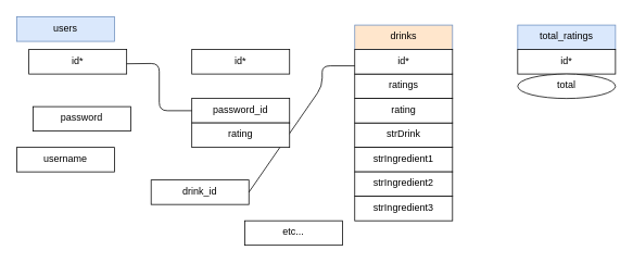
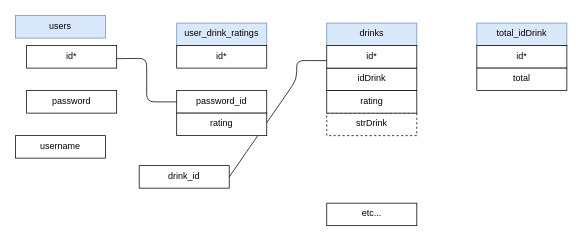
  <mxCell id="0" />
  <mxCell id="1" parent="0" />
- <mxCell id="2" value="drinks" style="rounded=0;whiteSpace=wrap;html=1;verticalAlign=top;fillColor=#ffe6cc;strokeColor=#6c8ebf;fontColor=#000000;" parent="1" vertex="1"><mxGeometry x="435" y="30" width="120" height="30" as="geometry" /></mxCell>
- <mxCell id="3" value="ratings" style="rounded=0;whiteSpace=wrap;html=1;verticalAlign=top;" parent="1" vertex="1"><mxGeometry x="435" y="90" width="120" height="30" as="geometry" /></mxCell>
+ <mxCell id="2" value="drinks" style="rounded=0;whiteSpace=wrap;html=1;verticalAlign=top;fillColor=#dae8fc;strokeColor=#6c8ebf;fontColor=#000000;" parent="1" vertex="1"><mxGeometry x="435" y="30" width="120" height="30" as="geometry" /></mxCell>
+ <mxCell id="3" value="idDrink" style="rounded=0;whiteSpace=wrap;html=1;verticalAlign=top;" parent="1" vertex="1"><mxGeometry x="435" y="90" width="120" height="30" as="geometry" /></mxCell>
  <mxCell id="4" value="id*" style="rounded=0;whiteSpace=wrap;html=1;verticalAlign=top;" parent="1" vertex="1"><mxGeometry x="435" y="60" width="120" height="30" as="geometry" /></mxCell>
- <mxCell id="5" value="strDrink" style="rounded=0;whiteSpace=wrap;html=1;verticalAlign=top;" parent="1" vertex="1"><mxGeometry x="435" y="150" width="120" height="30" as="geometry" /></mxCell>
- <mxCell id="6" value="strIngredient1" style="rounded=0;whiteSpace=wrap;html=1;verticalAlign=top;" parent="1" vertex="1"><mxGeometry x="435" y="180" width="120" height="30" as="geometry" /></mxCell>
- <mxCell id="7" value="strIngredient2" style="rounded=0;whiteSpace=wrap;html=1;verticalAlign=top;" parent="1" vertex="1"><mxGeometry x="435" y="210" width="120" height="30" as="geometry" /></mxCell>
- <mxCell id="8" value="strIngredient3" style="rounded=0;whiteSpace=wrap;html=1;verticalAlign=top;" parent="1" vertex="1"><mxGeometry x="435" y="240" width="120" height="30" as="geometry" /></mxCell>
- <mxCell id="9" value="etc..." style="rounded=0;whiteSpace=wrap;html=1;verticalAlign=top;" parent="1" vertex="1"><mxGeometry x="300" y="270" width="120" height="30" as="geometry" /></mxCell>
+ <mxCell id="5" value="strDrink" style="rounded=0;whiteSpace=wrap;html=1;verticalAlign=top;dashed=1;" parent="1" vertex="1"><mxGeometry x="435" y="150" width="120" height="30" as="geometry" /></mxCell>
+ <mxCell id="9" value="etc..." style="rounded=0;whiteSpace=wrap;html=1;verticalAlign=top;" parent="1" vertex="1"><mxGeometry x="435" y="270" width="120" height="30" as="geometry" /></mxCell>
  <mxCell id="10" value="password_id" style="rounded=0;whiteSpace=wrap;html=1;verticalAlign=top;" parent="1" vertex="1"><mxGeometry x="235" y="120" width="120" height="30" as="geometry" /></mxCell>
  <mxCell id="11" value="users" style="rounded=0;whiteSpace=wrap;html=1;verticalAlign=top;fillColor=#dae8fc;strokeColor=#6c8ebf;fontColor=#000000;" parent="1" vertex="1"><mxGeometry x="20" y="20" width="120" height="30" as="geometry" /></mxCell>
  <mxCell id="12" value="username" style="rounded=0;whiteSpace=wrap;html=1;verticalAlign=top;" parent="1" vertex="1"><mxGeometry x="20" y="180" width="120" height="30" as="geometry" /></mxCell>
  <mxCell id="13" value="id*" style="rounded=0;whiteSpace=wrap;html=1;verticalAlign=top;" parent="1" vertex="1"><mxGeometry x="35" y="60" width="120" height="30" as="geometry" /></mxCell>
+ <mxCell id="14" value="user_drink_ratings" style="rounded=0;whiteSpace=wrap;html=1;verticalAlign=top;fillColor=#dae8fc;strokeColor=#6c8ebf;fontColor=#000000;" parent="1" vertex="1"><mxGeometry x="235" y="30" width="120" height="30" as="geometry" /></mxCell>
  <mxCell id="15" value="drink_id" style="rounded=0;whiteSpace=wrap;html=1;verticalAlign=top;" parent="1" vertex="1"><mxGeometry x="185" y="220" width="120" height="30" as="geometry" /></mxCell>
  <mxCell id="16" value="id*" style="rounded=0;whiteSpace=wrap;html=1;verticalAlign=top;" parent="1" vertex="1"><mxGeometry x="235" y="60" width="120" height="30" as="geometry" /></mxCell>
  <mxCell id="17" value="" style="endArrow=none;html=1;fontColor=#000000;exitX=1;exitY=0.5;exitDx=0;exitDy=0;" parent="1" source="15" edge="1"><mxGeometry width="50" height="50" relative="1" as="geometry"><mxPoint x="375" y="90" as="sourcePoint" /><mxPoint x="435" y="80" as="targetPoint" /><Array as="points"><mxPoint x="395" y="105" /><mxPoint x="395" y="80" /></Array></mxGeometry></mxCell>
  <mxCell id="18" value="" style="endArrow=none;html=1;fontColor=#000000;entryX=0;entryY=0.5;entryDx=0;entryDy=0;exitX=1;exitY=0.137;exitDx=0;exitDy=0;exitPerimeter=0;" parent="1" target="10" edge="1"><mxGeometry width="50" height="50" relative="1" as="geometry"><mxPoint x="155" y="77.44" as="sourcePoint" /><mxPoint x="235" y="106" as="targetPoint" /><Array as="points"><mxPoint x="195" y="77" /><mxPoint x="195" y="135" /></Array></mxGeometry></mxCell>
  <mxCell id="19" value="rating" style="rounded=0;whiteSpace=wrap;html=1;verticalAlign=top;" parent="1" vertex="1"><mxGeometry x="435" y="120" width="120" height="30" as="geometry" /></mxCell>
  <mxCell id="20" value="rating" style="rounded=0;whiteSpace=wrap;html=1;verticalAlign=top;" parent="1" vertex="1"><mxGeometry x="235" y="150" width="120" height="30" as="geometry" /></mxCell>
- <mxCell id="21" value="total_ratings" style="rounded=0;whiteSpace=wrap;html=1;verticalAlign=top;fillColor=#dae8fc;strokeColor=#6c8ebf;fontColor=#000000;" parent="1" vertex="1"><mxGeometry x="635" y="30" width="120" height="30" as="geometry" /></mxCell>
+ <mxCell id="21" value="total_idDrink" style="rounded=0;whiteSpace=wrap;html=1;verticalAlign=top;fillColor=#dae8fc;strokeColor=#6c8ebf;fontColor=#000000;" parent="1" vertex="1"><mxGeometry x="635" y="30" width="120" height="30" as="geometry" /></mxCell>
  <mxCell id="22" value="id*" style="rounded=0;whiteSpace=wrap;html=1;verticalAlign=top;" parent="1" vertex="1"><mxGeometry x="635" y="60" width="120" height="30" as="geometry" /></mxCell>
- <mxCell id="23" value="total" style="ellipse;whiteSpace=wrap;html=1;verticalAlign=top;" parent="1" vertex="1"><mxGeometry x="635" y="90" width="120" height="30" as="geometry" /></mxCell>
- <mxCell id="24" value="password" style="rounded=0;whiteSpace=wrap;html=1;verticalAlign=top;" parent="1" vertex="1"><mxGeometry x="40" y="130" width="120" height="30" as="geometry" /></mxCell>
+ <mxCell id="23" value="total" style="rounded=0;whiteSpace=wrap;html=1;verticalAlign=top;" parent="1" vertex="1"><mxGeometry x="635" y="90" width="120" height="30" as="geometry" /></mxCell>
+ <mxCell id="24" value="password" style="rounded=0;whiteSpace=wrap;html=1;verticalAlign=top;" parent="1" vertex="1"><mxGeometry x="35" y="120" width="120" height="30" as="geometry" /></mxCell>
